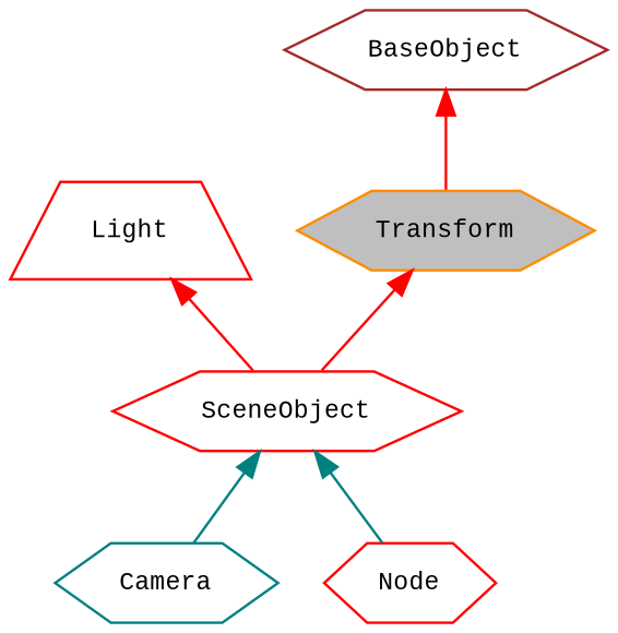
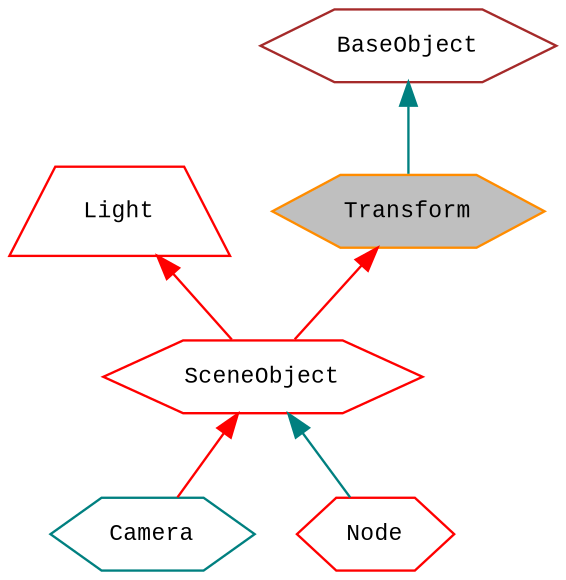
  digraph {
    fontname="Liberation Mono"
    node [color=red fillcolor=white fontname="Liberation Mono" fontsize=10 shape=hexagon style=filled]
    edge [color=red dir=back fontname="Liberation Mono" fontsize=10 labelfontname=Helvetica labelfontsize=10 style=solid]
    n1 [color=darkorange fillcolor=grey75 fontcolor=black height=0.2 label=Transform width=0.4]
    n2 [height=0.2 label=SceneObject width=0.4]
    n3 [color=teal height=0.2 label=Camera width=0.4]
    n4 [height=0.2 label="Node" width=0.4]
    n5 [color=brown height=0.2 label=BaseObject width=0.4]
    n6 [height=0.2 label=Light shape=trapezium width=0.4]
    n1 -> n2
-   n2 -> n3 [color=teal]
+   n2 -> n3
    n2 -> n4 [color=teal]
-   n5 -> n1
+   n5 -> n1 [color=teal]
    n6 -> n2
  }
